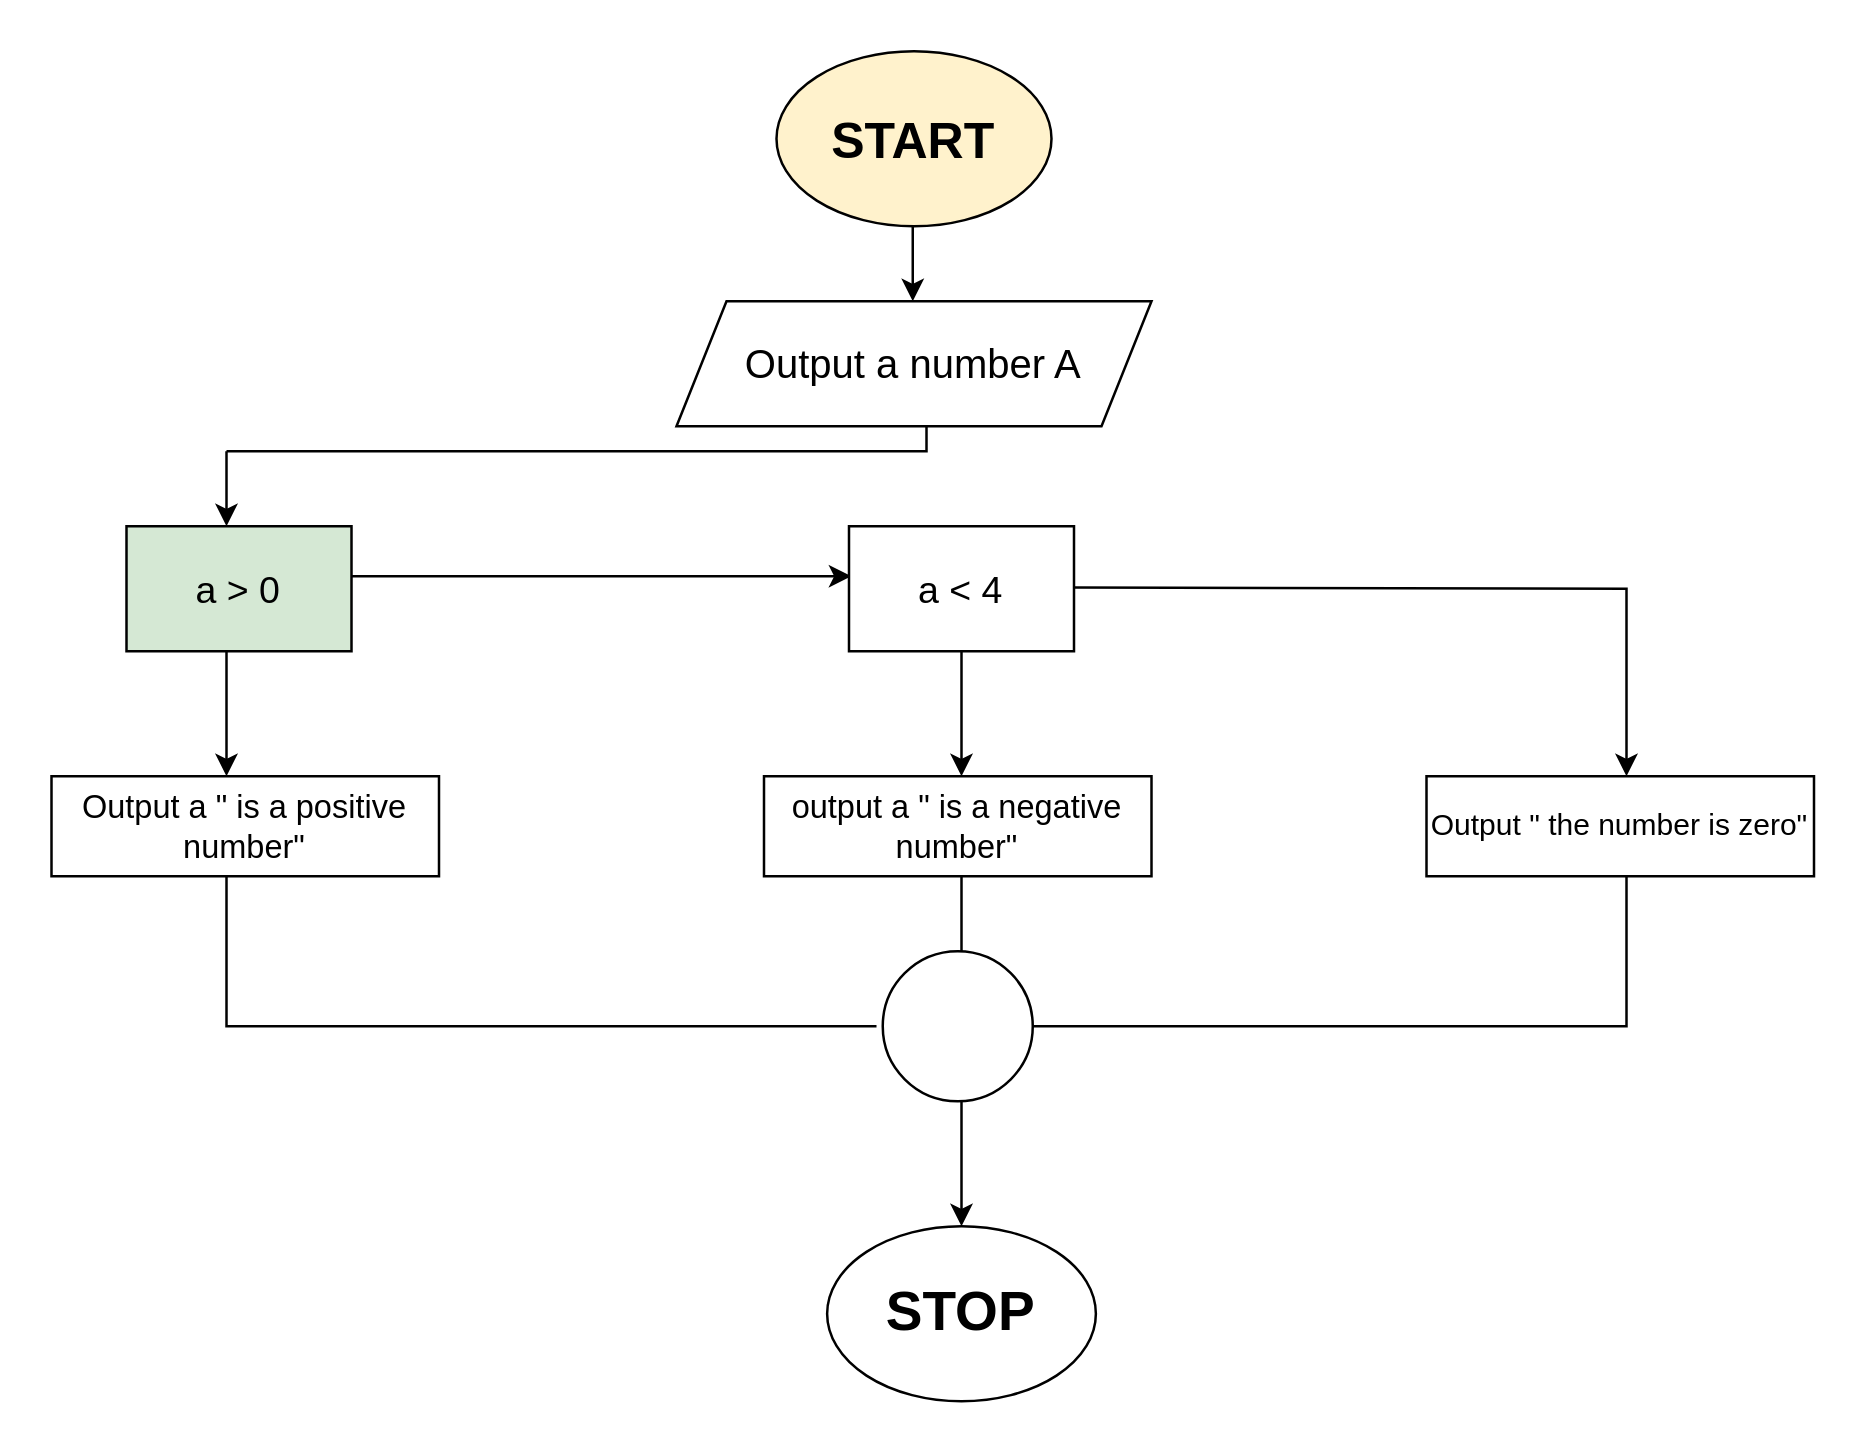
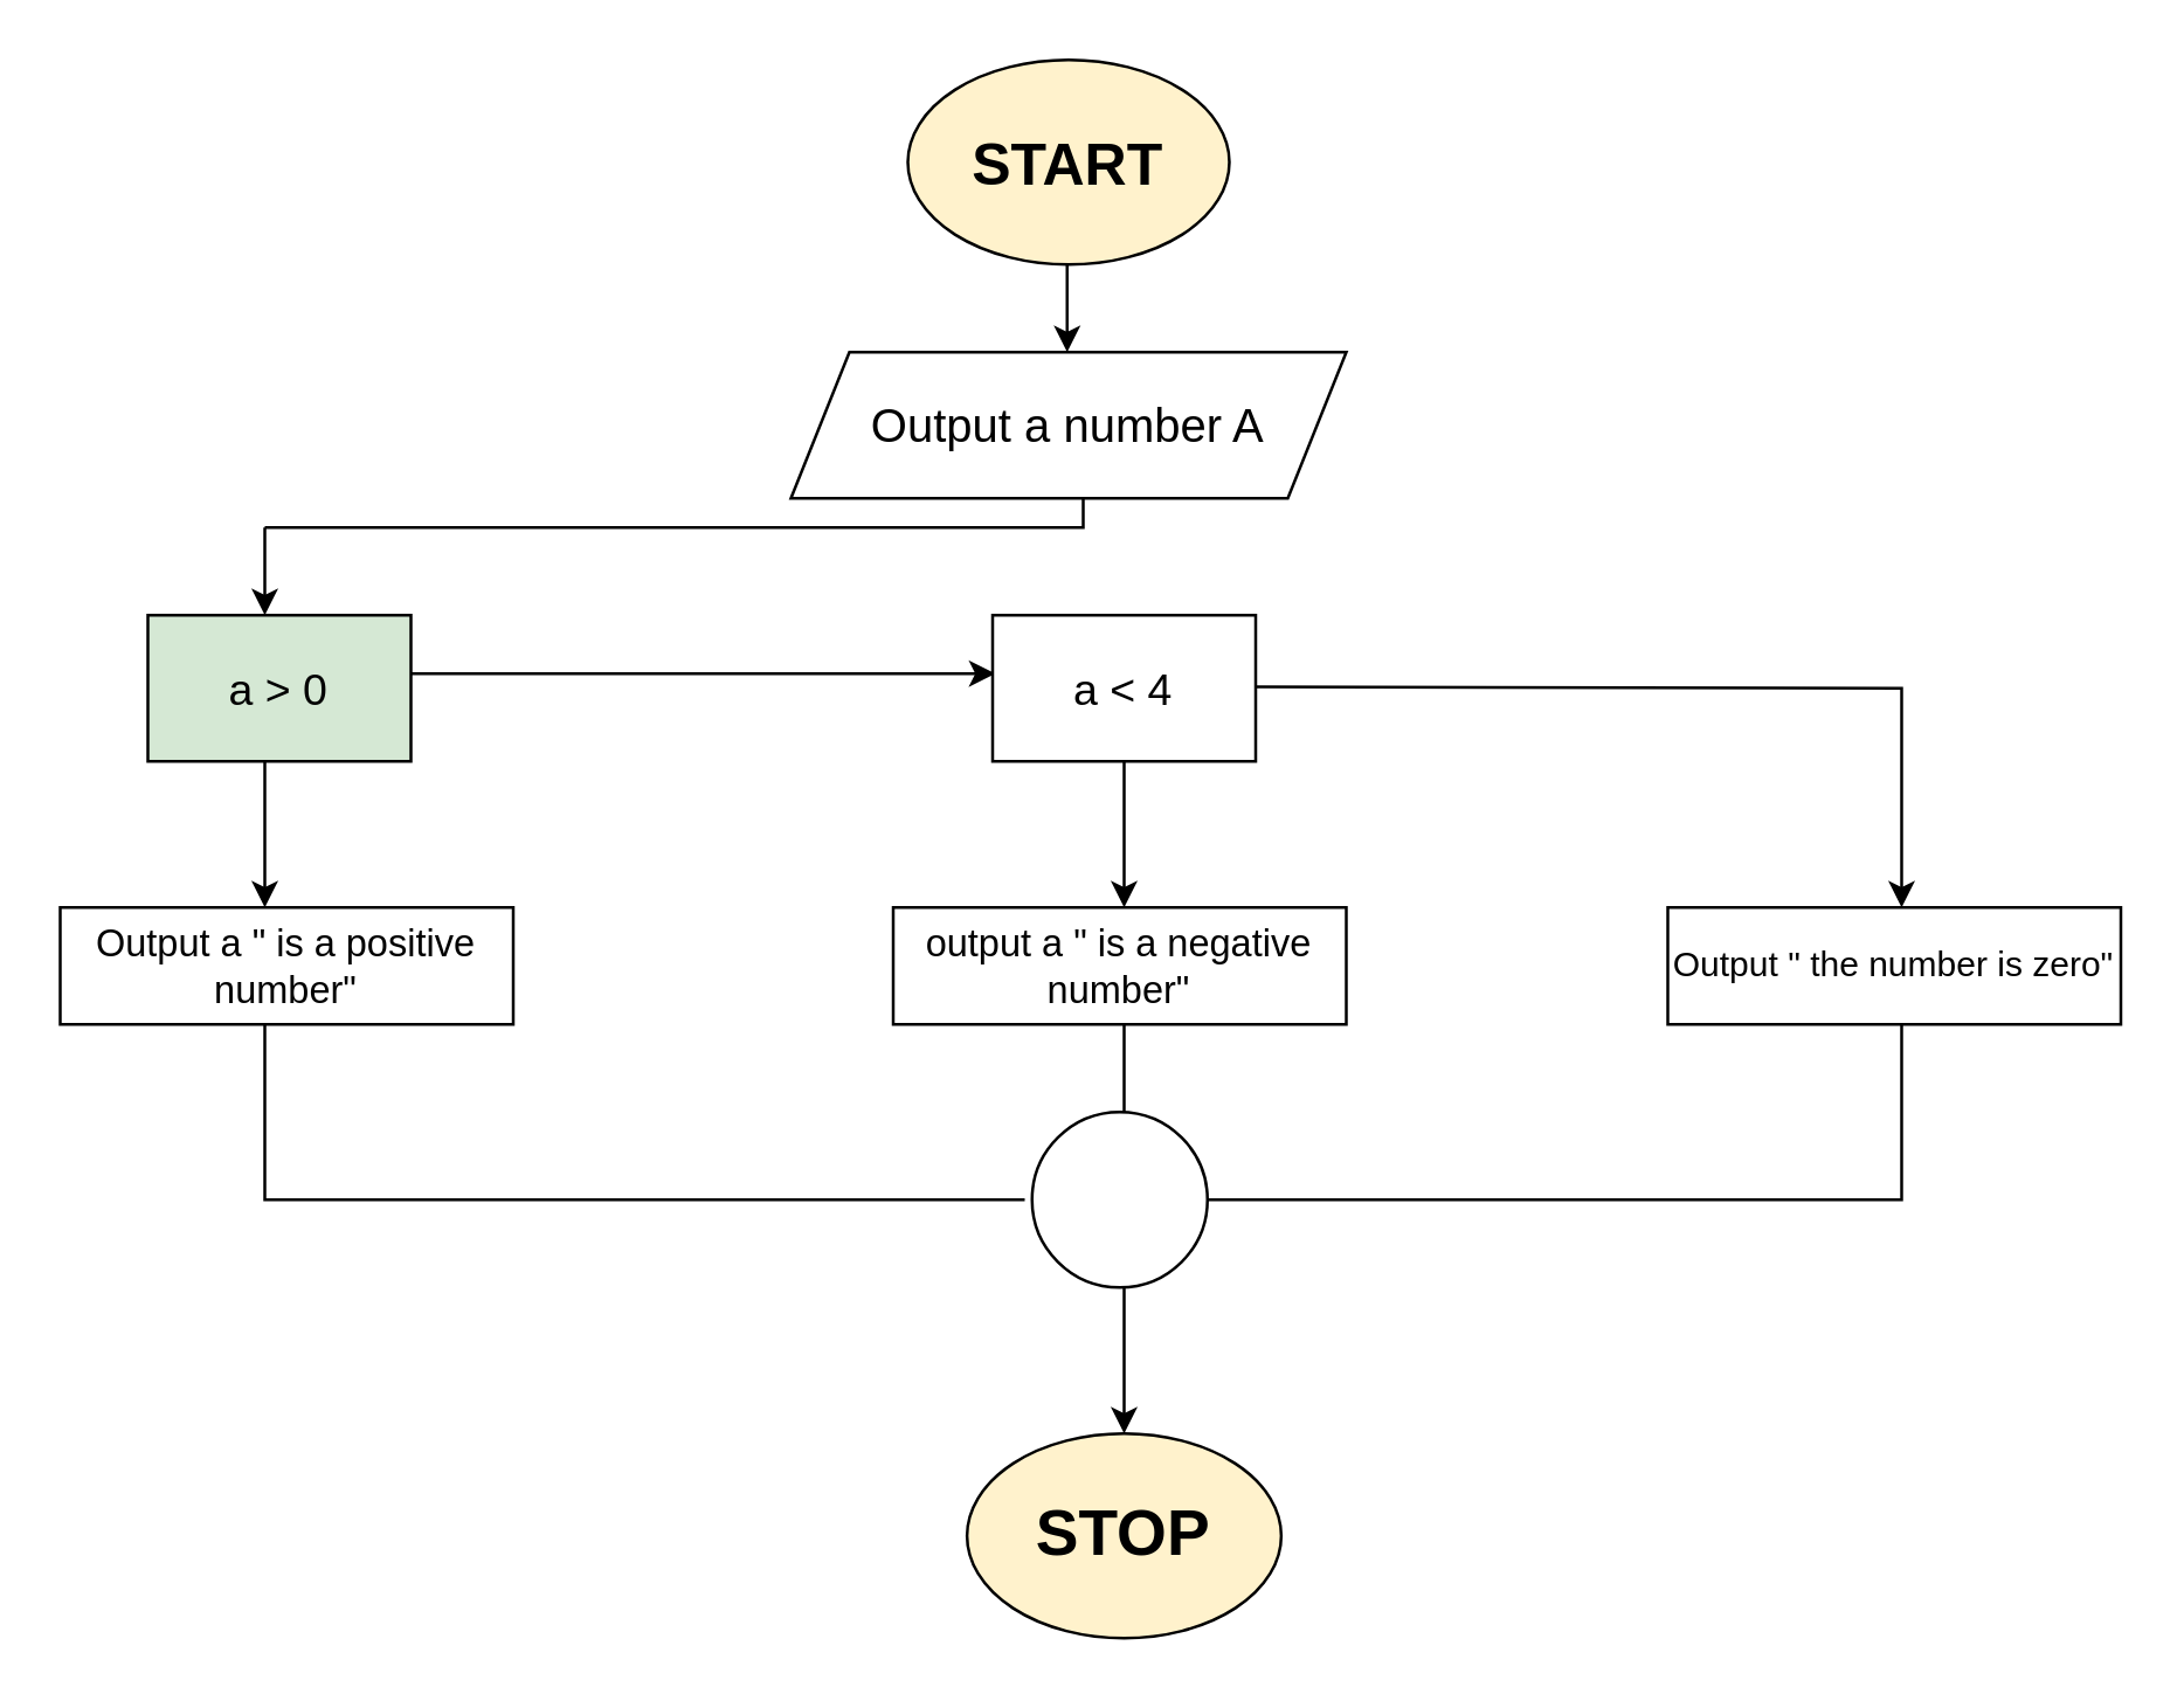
  <mxCell id="0" />
  <mxCell id="1" parent="0" />
  <mxCell id="2" value="&lt;b&gt;&lt;font style=&quot;font-size: 20px;&quot;&gt;START&lt;/font&gt;&lt;/b&gt;" style="ellipse;whiteSpace=wrap;html=1;fillColor=#fff2cc;" vertex="1" parent="1"><mxGeometry x="310" y="20" width="110" height="70" as="geometry" /></mxCell>
  <mxCell id="3" value="" style="endArrow=classic;html=1;rounded=0;" edge="1" parent="1"><mxGeometry width="50" height="50" relative="1" as="geometry"><mxPoint x="364.5" y="90" as="sourcePoint" /><mxPoint x="364.5" y="120" as="targetPoint" /></mxGeometry></mxCell>
  <mxCell id="4" value="&lt;font style=&quot;font-size: 16px;&quot;&gt;Output a number A&lt;/font&gt;" style="shape=parallelogram;perimeter=parallelogramPerimeter;whiteSpace=wrap;html=1;fixedSize=1;" vertex="1" parent="1"><mxGeometry x="270" y="120" width="190" height="50" as="geometry" /></mxCell>
  <mxCell id="5" value="" style="endArrow=none;html=1;rounded=0;" edge="1" parent="1"><mxGeometry width="50" height="50" relative="1" as="geometry"><mxPoint x="90" y="180" as="sourcePoint" /><mxPoint x="370" y="170" as="targetPoint" /><Array as="points"><mxPoint x="370" y="180" /></Array></mxGeometry></mxCell>
  <mxCell id="6" value="" style="endArrow=classic;html=1;rounded=0;" edge="1" parent="1"><mxGeometry width="50" height="50" relative="1" as="geometry"><mxPoint x="90" y="180" as="sourcePoint" /><mxPoint x="90" y="210" as="targetPoint" /></mxGeometry></mxCell>
  <mxCell id="7" value="&lt;font style=&quot;font-size: 15px;&quot;&gt;a &amp;gt; 0&lt;/font&gt;" style="rounded=0;whiteSpace=wrap;html=1;fillColor=#d5e8d4;" vertex="1" parent="1"><mxGeometry x="50" y="210" width="90" height="50" as="geometry" /></mxCell>
  <mxCell id="8" value="" style="endArrow=classic;html=1;rounded=0;" edge="1" parent="1"><mxGeometry width="50" height="50" relative="1" as="geometry"><mxPoint x="140" y="230" as="sourcePoint" /><mxPoint x="340" y="230" as="targetPoint" /></mxGeometry></mxCell>
  <mxCell id="9" value="&lt;font style=&quot;font-size: 15px;&quot;&gt;a &amp;lt; 4&lt;/font&gt;" style="rounded=0;whiteSpace=wrap;html=1;" vertex="1" parent="1"><mxGeometry x="339" y="210" width="90" height="50" as="geometry" /></mxCell>
  <mxCell id="10" value="" style="endArrow=classic;html=1;rounded=0;" edge="1" parent="1"><mxGeometry width="50" height="50" relative="1" as="geometry"><mxPoint x="429" y="234.5" as="sourcePoint" /><mxPoint x="650" y="310" as="targetPoint" /><Array as="points"><mxPoint x="650" y="235" /></Array></mxGeometry></mxCell>
  <mxCell id="11" value="" style="endArrow=classic;html=1;rounded=0;" edge="1" parent="1"><mxGeometry width="50" height="50" relative="1" as="geometry"><mxPoint x="90" y="260" as="sourcePoint" /><mxPoint x="90" y="310" as="targetPoint" /></mxGeometry></mxCell>
  <mxCell id="12" value="" style="endArrow=classic;html=1;rounded=0;" edge="1" parent="1"><mxGeometry width="50" height="50" relative="1" as="geometry"><mxPoint x="384" y="260" as="sourcePoint" /><mxPoint x="384" y="310" as="targetPoint" /></mxGeometry></mxCell>
  <mxCell id="13" value="&lt;font style=&quot;font-size: 13px;&quot;&gt;Output a &quot; is a positive number&quot;&lt;/font&gt;" style="rounded=0;whiteSpace=wrap;html=1;" vertex="1" parent="1"><mxGeometry x="20" y="310" width="155" height="40" as="geometry" /></mxCell>
  <mxCell id="14" value="&lt;font style=&quot;font-size: 13px;&quot;&gt;output a &quot; is a negative number&quot;&lt;/font&gt;" style="rounded=0;whiteSpace=wrap;html=1;" vertex="1" parent="1"><mxGeometry x="305" y="310" width="155" height="40" as="geometry" /></mxCell>
  <mxCell id="15" value="&lt;font style=&quot;font-size: 12px;&quot;&gt;Output &quot; the number is zero&quot;&lt;/font&gt;" style="rounded=0;whiteSpace=wrap;html=1;" vertex="1" parent="1"><mxGeometry x="570" y="310" width="155" height="40" as="geometry" /></mxCell>
  <mxCell id="16" value="" style="endArrow=none;html=1;rounded=0;" edge="1" parent="1"><mxGeometry width="50" height="50" relative="1" as="geometry"><mxPoint x="350" y="410" as="sourcePoint" /><mxPoint x="90" y="350" as="targetPoint" /><Array as="points"><mxPoint x="90" y="410" /></Array></mxGeometry></mxCell>
  <mxCell id="17" value="" style="endArrow=none;html=1;rounded=0;" edge="1" parent="1"><mxGeometry width="50" height="50" relative="1" as="geometry"><mxPoint x="410" y="410" as="sourcePoint" /><mxPoint x="650" y="350" as="targetPoint" /><Array as="points"><mxPoint x="650" y="410" /></Array></mxGeometry></mxCell>
  <mxCell id="18" value="" style="ellipse;whiteSpace=wrap;html=1;aspect=fixed;" vertex="1" parent="1"><mxGeometry x="352.5" y="380" width="60" height="60" as="geometry" /></mxCell>
  <mxCell id="19" value="" style="endArrow=none;html=1;rounded=0;" edge="1" parent="1"><mxGeometry width="50" height="50" relative="1" as="geometry"><mxPoint x="384" y="380" as="sourcePoint" /><mxPoint x="384" y="350" as="targetPoint" /></mxGeometry></mxCell>
  <mxCell id="20" value="" style="endArrow=classic;html=1;rounded=0;" edge="1" parent="1"><mxGeometry width="50" height="50" relative="1" as="geometry"><mxPoint x="384" y="440" as="sourcePoint" /><mxPoint x="384" y="490" as="targetPoint" /></mxGeometry></mxCell>
- <mxCell id="21" value="&lt;b&gt;&lt;font style=&quot;font-size: 22px;&quot;&gt;STOP&lt;/font&gt;&lt;/b&gt;" style="ellipse;whiteSpace=wrap;html=1;" vertex="1" parent="1"><mxGeometry x="330.25" y="490" width="107.5" height="70" as="geometry" /></mxCell>
+ <mxCell id="21" value="&lt;b&gt;&lt;font style=&quot;font-size: 22px;&quot;&gt;STOP&lt;/font&gt;&lt;/b&gt;" style="ellipse;whiteSpace=wrap;html=1;fillColor=#fff2cc;" vertex="1" parent="1"><mxGeometry x="330.25" y="490" width="107.5" height="70" as="geometry" /></mxCell>
